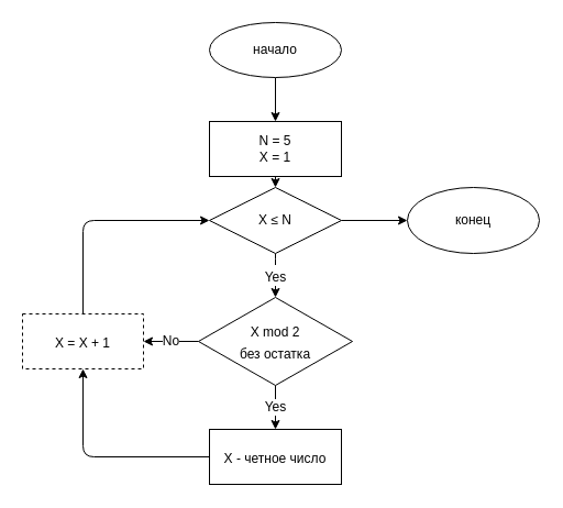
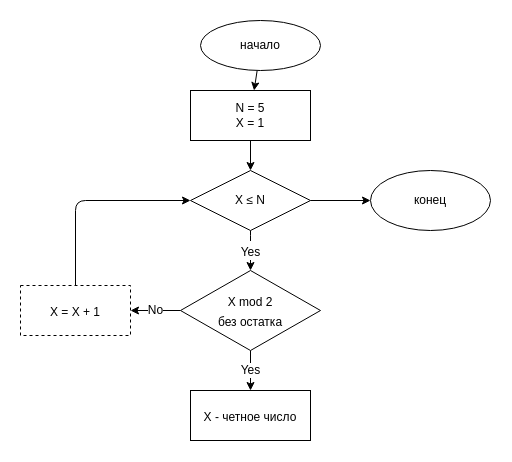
  <mxCell id="0" />
  <mxCell id="1" parent="0" />
  <mxCell id="2" value="" style="edgeStyle=none;html=1;fontSize=16;" parent="1" source="3" target="5" edge="1"><mxGeometry relative="1" as="geometry" /></mxCell>
- <mxCell id="3" value="&lt;font style=&quot;font-size: 12px&quot;&gt;начало&lt;/font&gt;" style="ellipse;whiteSpace=wrap;html=1;" parent="1" vertex="1"><mxGeometry x="190" y="20" width="120" height="50" as="geometry" /></mxCell>
+ <mxCell id="3" value="&lt;font style=&quot;font-size: 12px&quot;&gt;начало&lt;/font&gt;" style="ellipse;whiteSpace=wrap;html=1;" parent="1" vertex="1"><mxGeometry x="200" y="20" width="120" height="50" as="geometry" /></mxCell>
  <mxCell id="4" value="" style="edgeStyle=none;html=1;fontSize=16;" parent="1" source="5" target="8" edge="1"><mxGeometry relative="1" as="geometry" /></mxCell>
- <mxCell id="5" value="N = 5&lt;br&gt;X = 1" style="whiteSpace=wrap;html=1;" parent="1" vertex="1"><mxGeometry x="190" y="110" width="120" height="50" as="geometry" /></mxCell>
+ <mxCell id="5" value="N = 5&lt;br&gt;X = 1" style="whiteSpace=wrap;html=1;" parent="1" vertex="1"><mxGeometry x="190" y="90" width="120" height="50" as="geometry" /></mxCell>
  <mxCell id="6" value="&lt;font style=&quot;font-size: 12px&quot;&gt;Yes&lt;/font&gt;" style="edgeStyle=none;html=1;fontSize=16;" parent="1" source="8" edge="1"><mxGeometry relative="1" as="geometry"><mxPoint x="250" y="270" as="targetPoint" /><Array as="points"><mxPoint x="250" y="240" /></Array></mxGeometry></mxCell>
  <mxCell id="7" value="" style="edgeStyle=none;html=1;" parent="1" source="8" edge="1"><mxGeometry relative="1" as="geometry"><mxPoint x="370" y="200" as="targetPoint" /></mxGeometry></mxCell>
  <mxCell id="8" value="X&amp;nbsp;&lt;span&gt;≤&amp;nbsp;&lt;/span&gt;&lt;span&gt;N&lt;/span&gt;" style="rhombus;whiteSpace=wrap;html=1;" parent="1" vertex="1"><mxGeometry x="190" y="170" width="120" height="60" as="geometry" /></mxCell>
  <mxCell id="9" value="No" style="edgeStyle=none;html=1;fontSize=12;" parent="1" source="11" target="13" edge="1"><mxGeometry relative="1" as="geometry" /></mxCell>
  <mxCell id="10" value="Yes" style="edgeStyle=none;html=1;fontSize=12;" parent="1" source="11" target="15" edge="1"><mxGeometry relative="1" as="geometry" /></mxCell>
  <mxCell id="11" value="&lt;font style=&quot;font-size: 12px&quot;&gt;&lt;span&gt;X mod 2&lt;/span&gt;&lt;br style=&quot;padding: 0px ; margin: 0px&quot;&gt;&lt;span&gt;без остатка&lt;/span&gt;&lt;/font&gt;" style="rhombus;whiteSpace=wrap;html=1;fontSize=16;" parent="1" vertex="1"><mxGeometry x="180" y="270" width="140" height="80" as="geometry" /></mxCell>
  <mxCell id="12" style="edgeStyle=none;html=1;fontSize=12;" parent="1" source="13" target="8" edge="1"><mxGeometry relative="1" as="geometry"><Array as="points"><mxPoint x="75" y="200" /></Array></mxGeometry></mxCell>
  <mxCell id="13" value="&lt;font style=&quot;font-size: 12px&quot;&gt;X = X + 1&lt;/font&gt;" style="whiteSpace=wrap;html=1;fontSize=16;dashed=1;" parent="1" vertex="1"><mxGeometry x="20" y="285" width="110" height="50" as="geometry" /></mxCell>
- <mxCell id="14" style="edgeStyle=none;html=1;" parent="1" source="15" target="13" edge="1"><mxGeometry relative="1" as="geometry"><Array as="points"><mxPoint x="75" y="415" /></Array></mxGeometry></mxCell>
  <mxCell id="15" value="&lt;font style=&quot;font-size: 12px&quot;&gt;X - четное число&lt;br&gt;&lt;/font&gt;" style="whiteSpace=wrap;html=1;fontSize=16;" parent="1" vertex="1"><mxGeometry x="190" y="390" width="120" height="50" as="geometry" /></mxCell>
  <mxCell id="16" value="конец" style="ellipse;whiteSpace=wrap;html=1;" parent="1" vertex="1"><mxGeometry x="370" y="170" width="120" height="60" as="geometry" /></mxCell>
